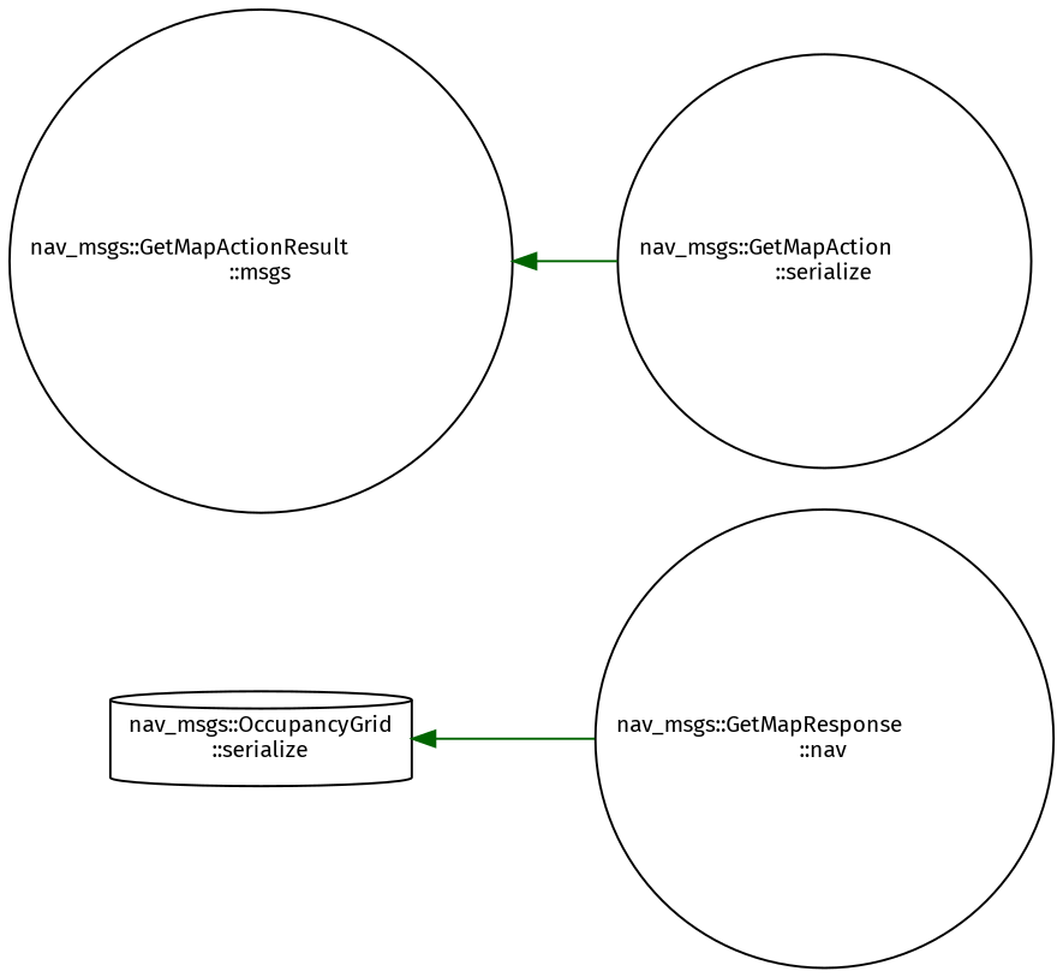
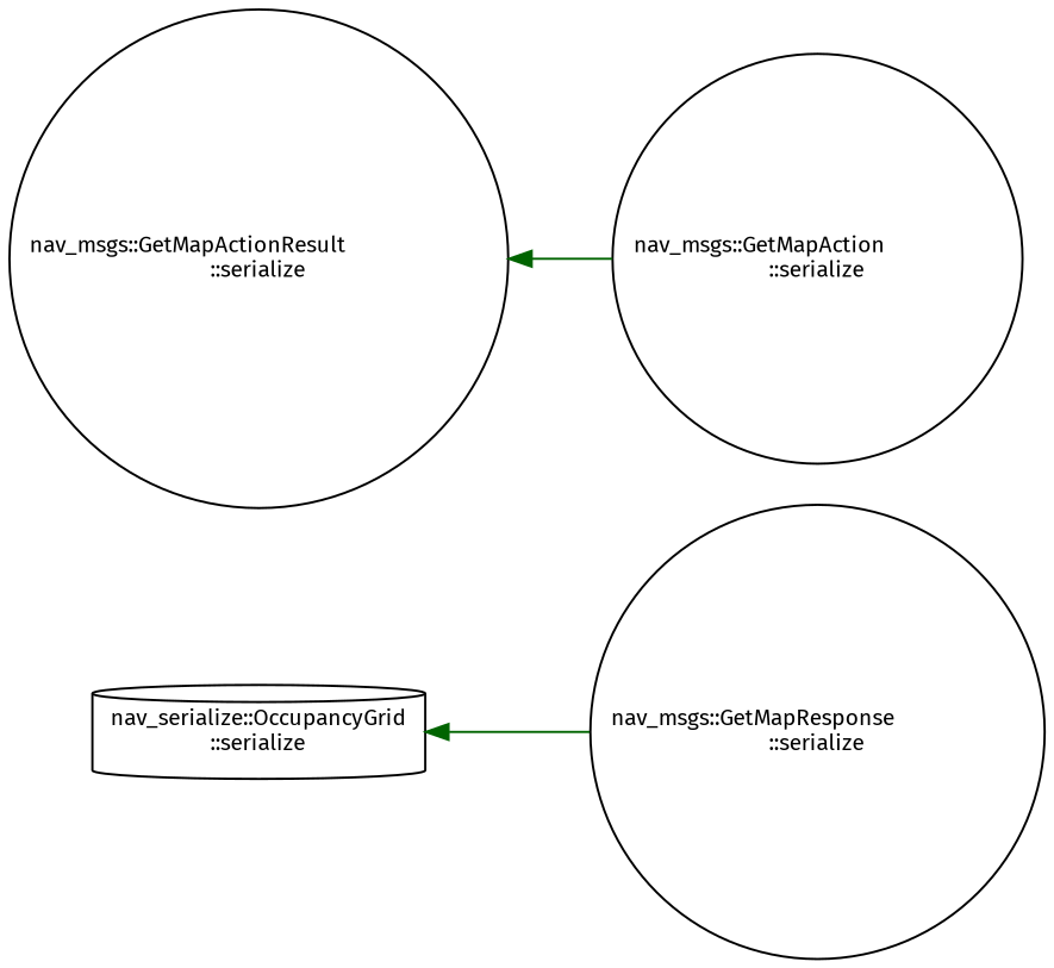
  digraph {
    fontname="Fira Sans"
    rankdir=LR
    node [color=black fillcolor=white fontname="Fira Sans" fontsize=10 shape=circle style=filled]
    edge [color=darkgreen dir=back fontname="Fira Sans" fontsize=10 labelfontname=Helvetica labelfontsize=10 style=solid]
-   n1 [height=0.2 label="nav_msgs::OccupancyGrid\l::serialize" shape=cylinder width=0.4]
-   n2 [height=0.2 label="nav_msgs::GetMapResponse\l::nav" width=0.4]
-   n3 [height=0.2 label="nav_msgs::GetMapActionResult\l::msgs" width=0.4]
+   n1 [height=0.2 label="nav_serialize::OccupancyGrid\l::serialize" shape=cylinder width=0.4]
+   n2 [height=0.2 label="nav_msgs::GetMapResponse\l::serialize" width=0.4]
+   n3 [height=0.2 label="nav_msgs::GetMapActionResult\l::serialize" width=0.4]
    n4 [height=0.2 label="nav_msgs::GetMapAction\l::serialize" width=0.4]
    n1 -> n2
    n3 -> n4
  }
